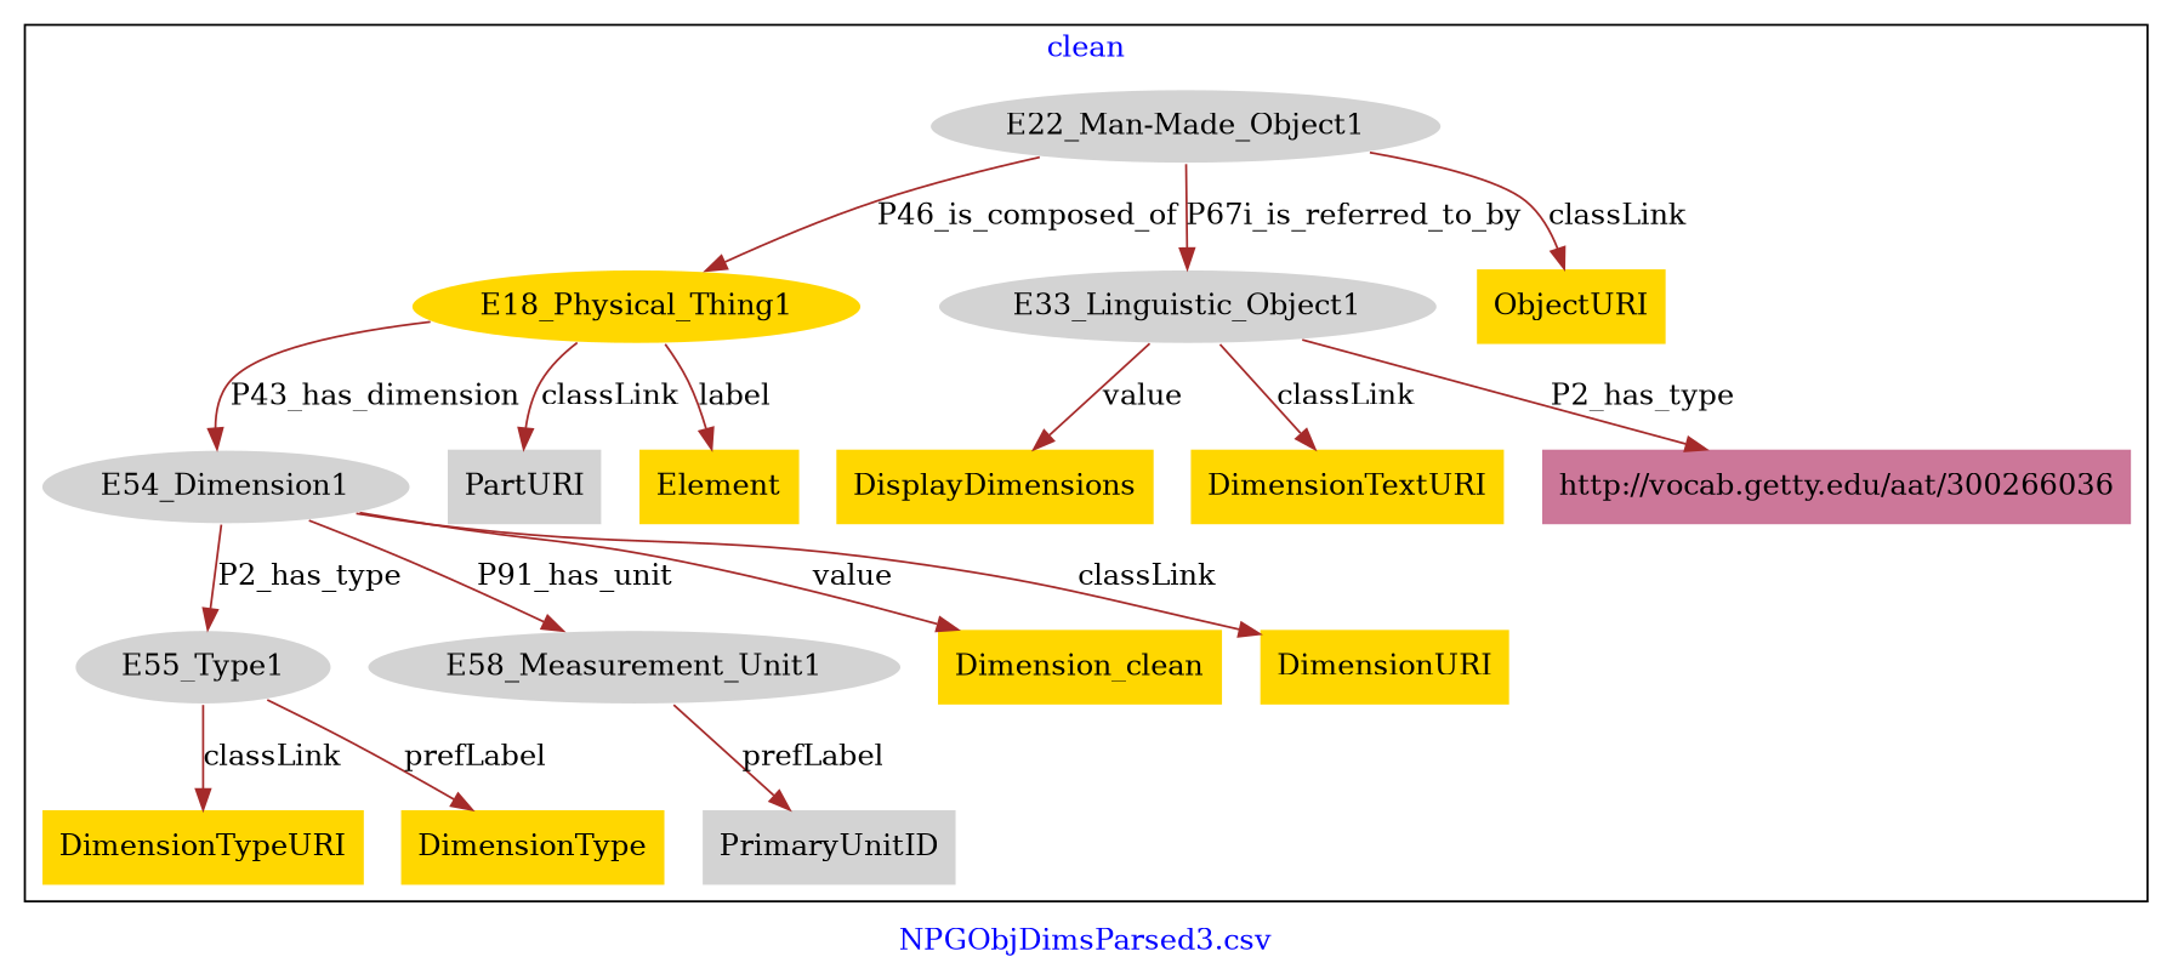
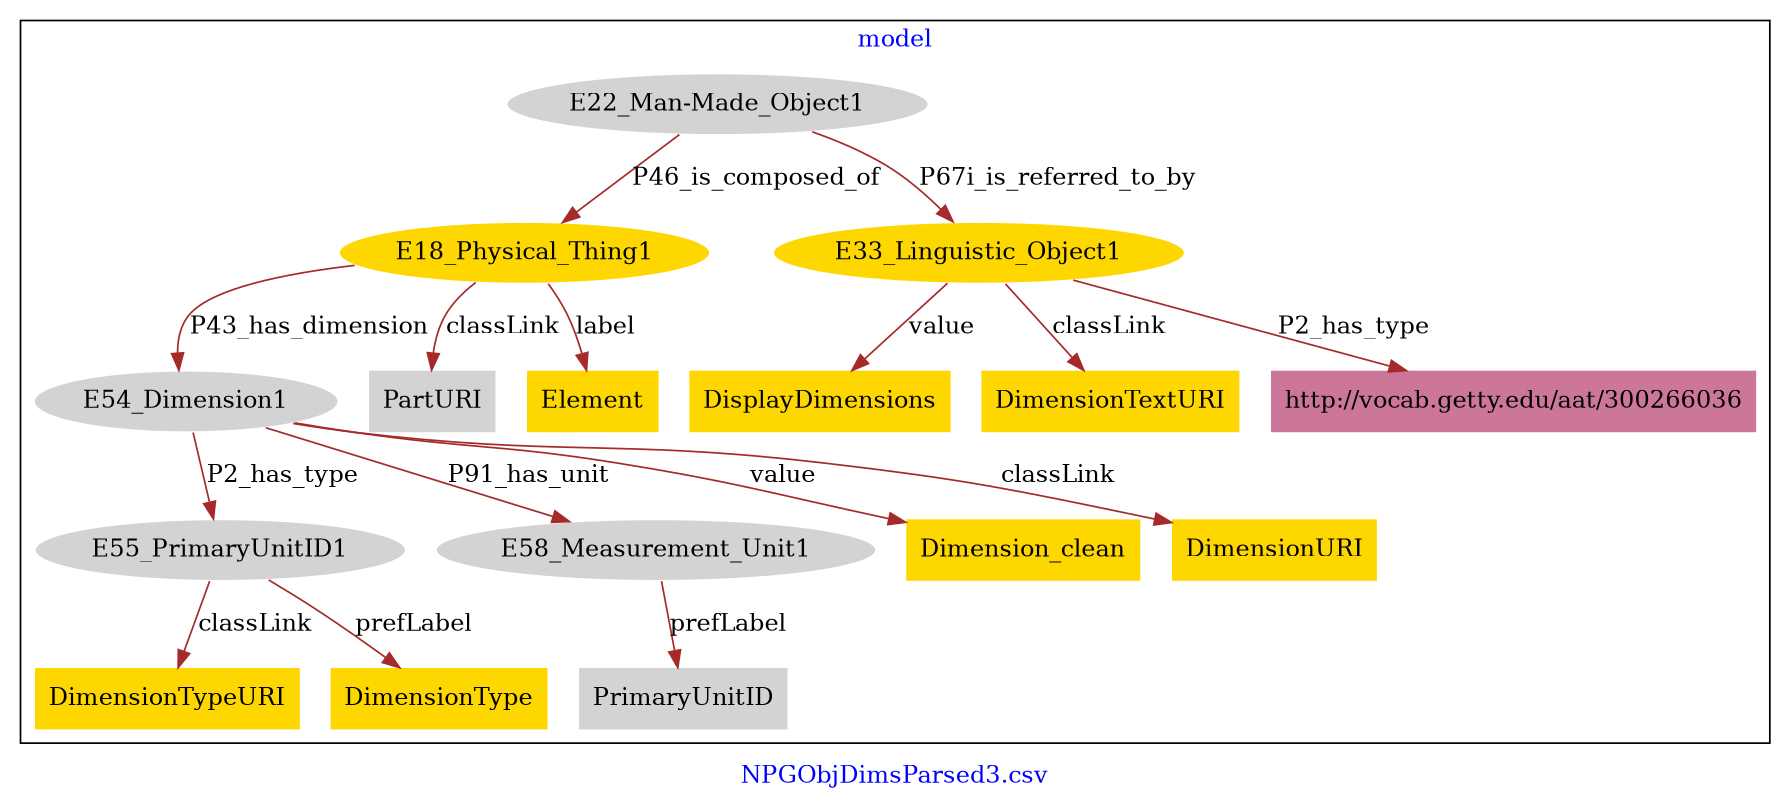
  digraph {
    fontcolor=blue
    label="NPGObjDimsParsed3.csv"
    remincross=true
    node [fillcolor=gold style=filled shape=plaintext]
    edge [color=brown fontcolor=black]
    n1 [color=white label=E18_Physical_Thing1 shape=""]
    n2 [color=white fillcolor=lightgray label=E54_Dimension1 shape=""]
    n3 [color=white fillcolor=lightgray label="E22_Man-Made_Object1" shape=""]
-   n4 [color=white fillcolor=lightgray label=E33_Linguistic_Object1 shape=""]
-   n5 [color=white fillcolor=lightgray label=E55_Type1 shape=""]
+   n4 [color=white label=E33_Linguistic_Object1 shape=""]
+   n5 [color=white fillcolor=lightgray label=E55_PrimaryUnitID1 shape=""]
    n6 [color=white fillcolor=lightgray label=E58_Measurement_Unit1 shape=""]
    n7 [label=Dimension_clean]
-   n8 [label=ObjectURI]
    n9 [fillcolor=lightgray label=PartURI]
    n10 [label=DimensionTypeURI]
    n11 [label=Element]
    n12 [label=DimensionType]
    n13 [label=DisplayDimensions]
    n14 [label=DimensionTextURI]
    n15 [fillcolor=lightgray label=PrimaryUnitID]
    n16 [label=DimensionURI]
    n17 [fillcolor="#CC7799" label="http://vocab.getty.edu/aat/300266036"]
    subgraph cluster_1 {
-     label=clean
+     label=model
      n1
      n2
      n3
      n4
      n5
      n6
      n7
-     n8
      n9
      n10
      n11
      n12
      n13
      n14
      n15
      n16
      n17
    }
    n1 -> n2 [label=P43_has_dimension]
    n1 -> n9 [label=classLink]
    n1 -> n11 [label=label]
    n2 -> n5 [label=P2_has_type]
    n2 -> n6 [label=P91_has_unit]
    n2 -> n7 [label=value]
    n2 -> n16 [label=classLink]
    n3 -> n1 [label=P46_is_composed_of]
    n3 -> n4 [label=P67i_is_referred_to_by]
-   n3 -> n8 [label=classLink]
    n4 -> n13 [label=value]
    n4 -> n14 [label=classLink]
    n4 -> n17 [label=P2_has_type]
    n5 -> n10 [label=classLink]
    n5 -> n12 [label=prefLabel]
    n6 -> n15 [label=prefLabel]
  }
